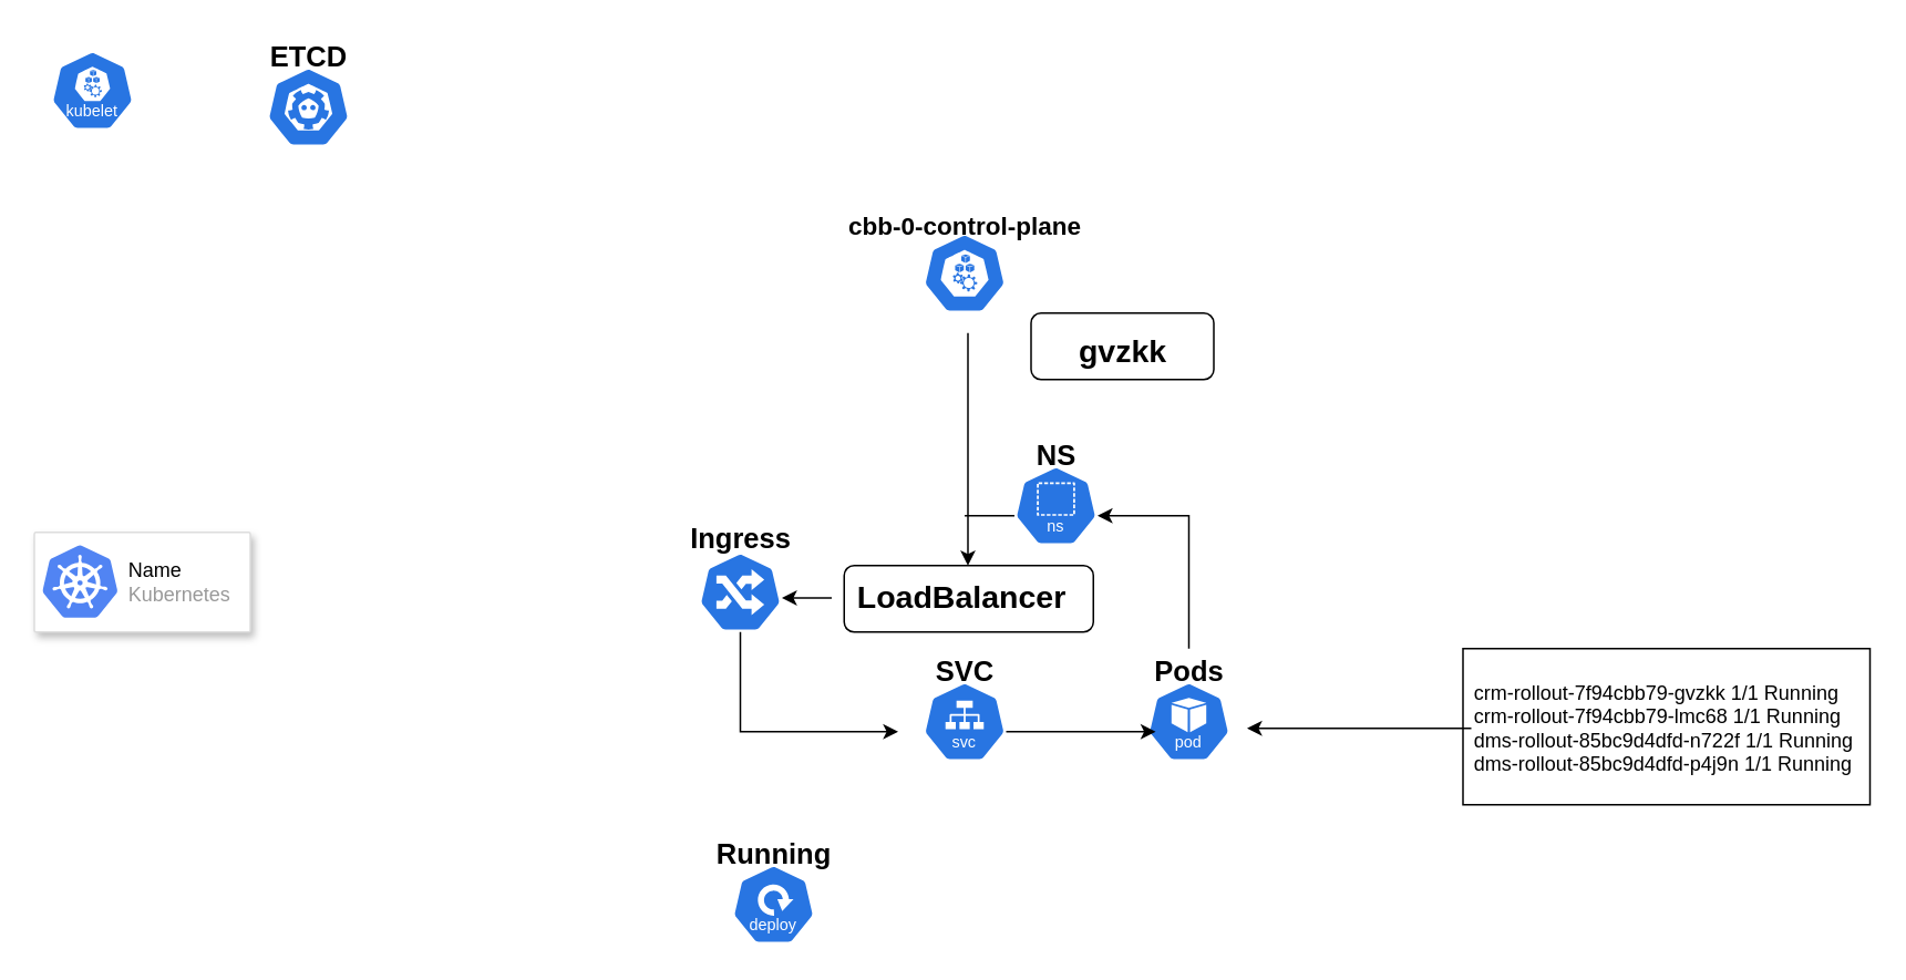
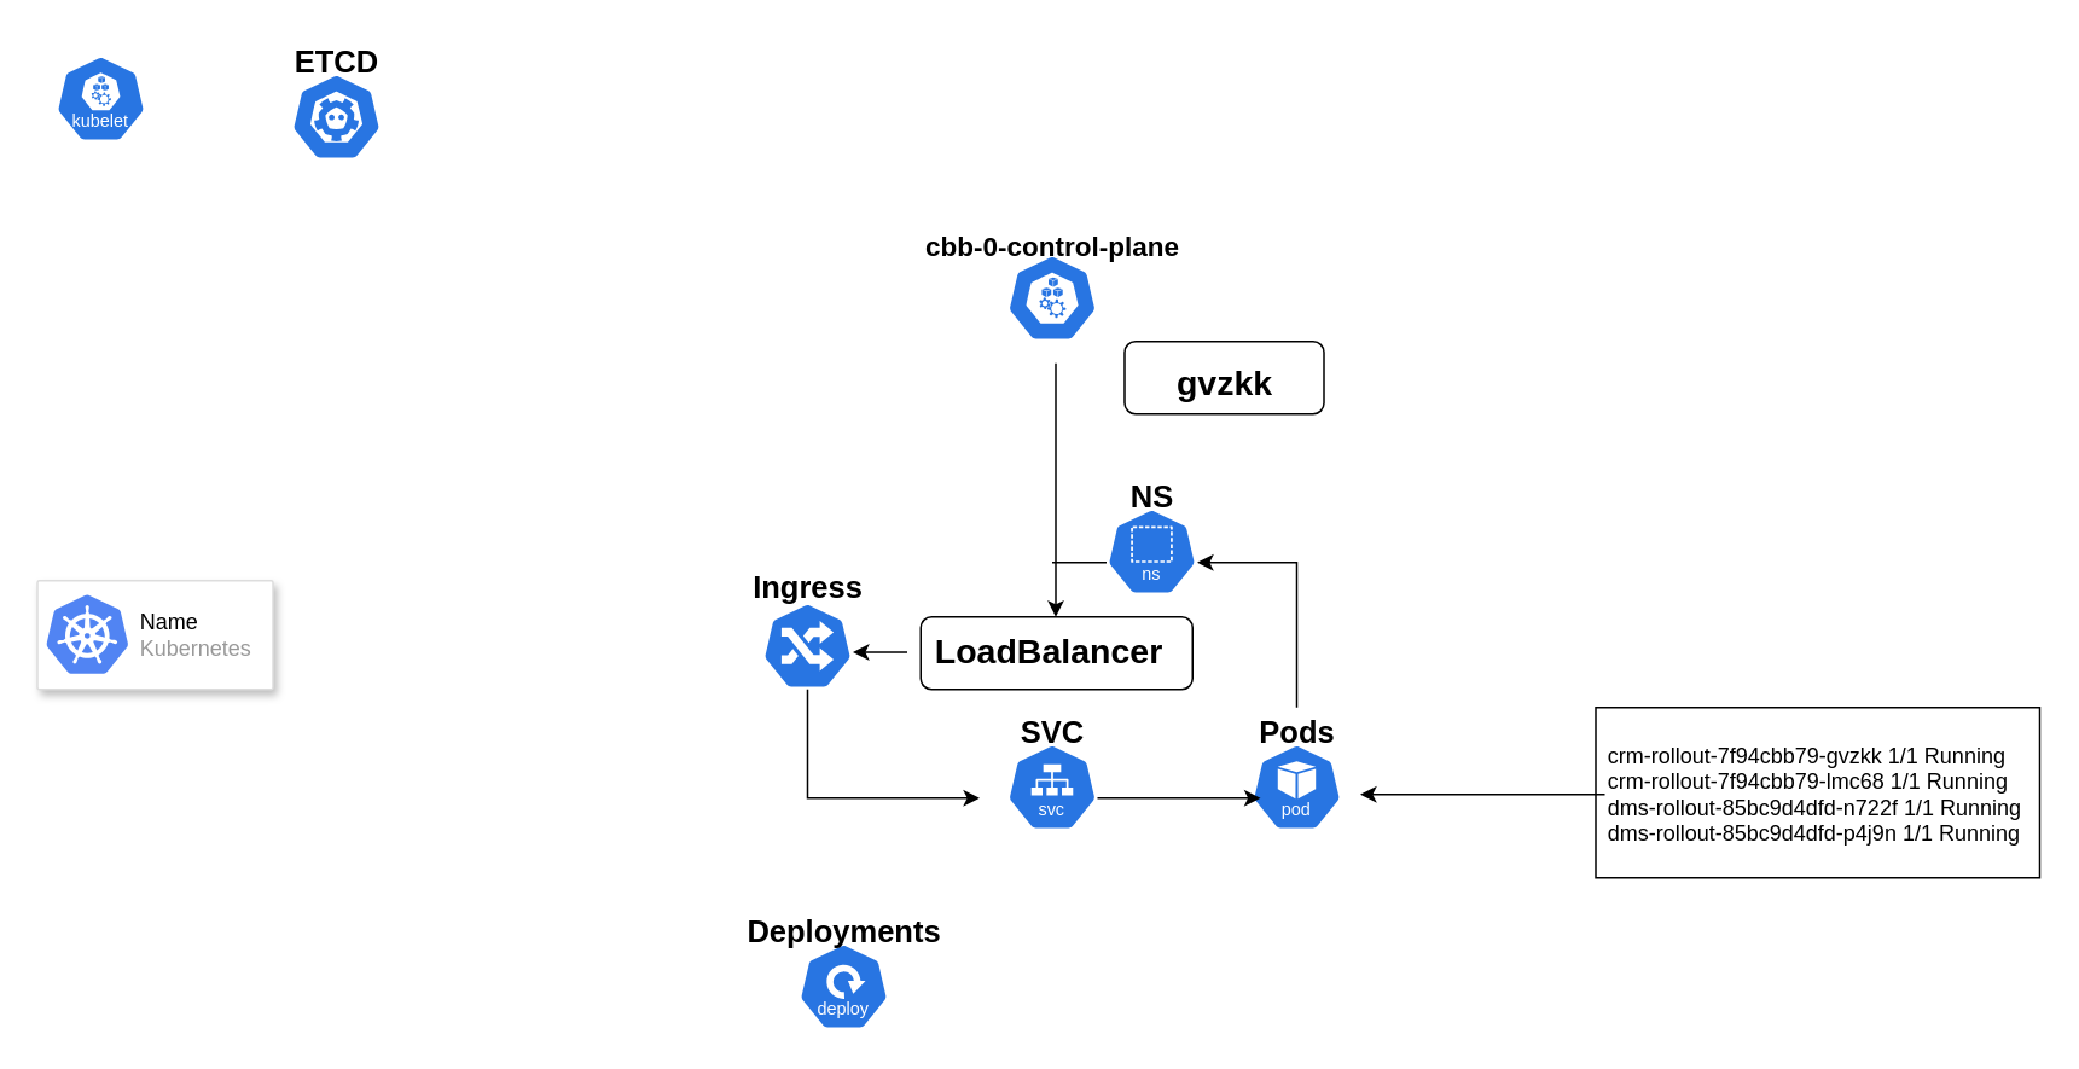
  <mxCell id="0" />
  <mxCell id="1" parent="0" />
  <mxCell id="2" value="" style="strokeColor=#dddddd;shadow=1;strokeWidth=1;rounded=1;absoluteArcSize=1;arcSize=2;" parent="1" vertex="1"><mxGeometry x="20" y="320" width="130" height="60" as="geometry" /></mxCell>
  <mxCell id="3" value="&lt;font color=&quot;#000000&quot;&gt;Name&lt;/font&gt;&lt;br&gt;Kubernetes" style="sketch=0;dashed=0;connectable=0;html=1;fillColor=#5184F3;strokeColor=none;shape=mxgraph.gcp2.kubernetes_logo;part=1;labelPosition=right;verticalLabelPosition=middle;align=left;verticalAlign=middle;spacingLeft=5;fontColor=#999999;fontSize=12;" parent="2" vertex="1"><mxGeometry width="45" height="43.65" relative="1" as="geometry"><mxPoint x="5" y="7.675" as="offset" /></mxGeometry></mxCell>
  <mxCell id="4" value="" style="aspect=fixed;sketch=0;html=1;dashed=0;whitespace=wrap;verticalLabelPosition=bottom;verticalAlign=top;fillColor=#2875E2;strokeColor=#ffffff;points=[[0.005,0.63,0],[0.1,0.2,0],[0.9,0.2,0],[0.5,0,0],[0.995,0.63,0],[0.72,0.99,0],[0.5,1,0],[0.28,0.99,0]];shape=mxgraph.kubernetes.icon2;prIcon=node" parent="1" vertex="1"><mxGeometry x="555" y="140" width="50" height="48" as="geometry" /></mxCell>
  <mxCell id="5" value="&lt;b&gt;&lt;font style=&quot;font-size: 15px;&quot;&gt;cbb-0-control-plane&lt;/font&gt;&lt;/b&gt;" style="text;html=1;align=center;verticalAlign=middle;resizable=0;points=[];autosize=1;strokeColor=none;fillColor=none;" vertex="1" parent="1"><mxGeometry x="485" y="120" width="190" height="30" as="geometry" /></mxCell>
  <mxCell id="6" value="" style="aspect=fixed;sketch=0;html=1;dashed=0;whitespace=wrap;verticalLabelPosition=bottom;verticalAlign=top;fillColor=#2875E2;strokeColor=#ffffff;points=[[0.005,0.63,0],[0.1,0.2,0],[0.9,0.2,0],[0.5,0,0],[0.995,0.63,0],[0.72,0.99,0],[0.5,1,0],[0.28,0.99,0]];shape=mxgraph.kubernetes.icon2;kubernetesLabel=1;prIcon=ns" vertex="1" parent="1"><mxGeometry x="610" y="280" width="50" height="48" as="geometry" /></mxCell>
  <mxCell id="7" value="&lt;b&gt;&lt;font style=&quot;font-size: 17px;&quot;&gt;NS&lt;/font&gt;&lt;/b&gt;" style="text;html=1;align=center;verticalAlign=middle;resizable=0;points=[];autosize=1;strokeColor=none;fillColor=none;" vertex="1" parent="1"><mxGeometry x="610" y="260" width="50" height="30" as="geometry" /></mxCell>
  <mxCell id="8" value="" style="aspect=fixed;sketch=0;html=1;dashed=0;whitespace=wrap;verticalLabelPosition=bottom;verticalAlign=top;fillColor=#2875E2;strokeColor=#ffffff;points=[[0.005,0.63,0],[0.1,0.2,0],[0.9,0.2,0],[0.5,0,0],[0.995,0.63,0],[0.72,0.99,0],[0.5,1,0],[0.28,0.99,0]];shape=mxgraph.kubernetes.icon2;kubernetesLabel=1;prIcon=svc" vertex="1" parent="1"><mxGeometry x="555" y="410" width="50" height="48" as="geometry" /></mxCell>
  <mxCell id="9" value="&lt;b&gt;&lt;font style=&quot;font-size: 17px;&quot;&gt;SVC&lt;/font&gt;&lt;/b&gt;" style="text;html=1;align=center;verticalAlign=middle;resizable=0;points=[];autosize=1;strokeColor=none;fillColor=none;" vertex="1" parent="1"><mxGeometry x="550" y="390" width="60" height="30" as="geometry" /></mxCell>
  <mxCell id="10" value="" style="aspect=fixed;sketch=0;html=1;dashed=0;whitespace=wrap;verticalLabelPosition=bottom;verticalAlign=top;fillColor=#2875E2;strokeColor=#ffffff;points=[[0.005,0.63,0],[0.1,0.2,0],[0.9,0.2,0],[0.5,0,0],[0.995,0.63,0],[0.72,0.99,0],[0.5,1,0],[0.28,0.99,0]];shape=mxgraph.kubernetes.icon2;kubernetesLabel=1;prIcon=pod" vertex="1" parent="1"><mxGeometry x="690" y="410" width="50" height="48" as="geometry" /></mxCell>
  <mxCell id="11" value="&lt;span style=&quot;font-size: 17px;&quot;&gt;&lt;b&gt;Pods&lt;/b&gt;&lt;/span&gt;" style="text;html=1;align=center;verticalAlign=middle;resizable=0;points=[];autosize=1;strokeColor=none;fillColor=none;" vertex="1" parent="1"><mxGeometry x="680" y="390" width="70" height="30" as="geometry" /></mxCell>
  <mxCell id="12" value="" style="aspect=fixed;sketch=0;html=1;dashed=0;whitespace=wrap;verticalLabelPosition=bottom;verticalAlign=top;fillColor=#2875E2;strokeColor=#ffffff;points=[[0.005,0.63,0],[0.1,0.2,0],[0.9,0.2,0],[0.5,0,0],[0.995,0.63,0],[0.72,0.99,0],[0.5,1,0],[0.28,0.99,0]];shape=mxgraph.kubernetes.icon2;kubernetesLabel=1;prIcon=deploy" vertex="1" parent="1"><mxGeometry x="440" y="520" width="50" height="48" as="geometry" /></mxCell>
- <mxCell id="13" value="&lt;b&gt;&lt;font style=&quot;font-size: 17px;&quot;&gt;Running&lt;/font&gt;&lt;/b&gt;" style="text;html=1;align=center;verticalAlign=middle;resizable=0;points=[];autosize=1;strokeColor=none;fillColor=none;" vertex="1" parent="1"><mxGeometry x="400" y="500" width="130" height="30" as="geometry" /></mxCell>
+ <mxCell id="13" value="&lt;b&gt;&lt;font style=&quot;font-size: 17px;&quot;&gt;Deployments&lt;/font&gt;&lt;/b&gt;" style="text;html=1;align=center;verticalAlign=middle;resizable=0;points=[];autosize=1;strokeColor=none;fillColor=none;" vertex="1" parent="1"><mxGeometry x="400" y="500" width="130" height="30" as="geometry" /></mxCell>
  <mxCell id="14" value="" style="rounded=0;whiteSpace=wrap;html=1;" vertex="1" parent="1"><mxGeometry x="880" y="390" width="245" height="94" as="geometry" /></mxCell>
  <mxCell id="15" style="edgeStyle=orthogonalEdgeStyle;rounded=0;orthogonalLoop=1;jettySize=auto;html=1;" edge="1" parent="1" source="16"><mxGeometry relative="1" as="geometry"><mxPoint x="750" y="438" as="targetPoint" /></mxGeometry></mxCell>
  <mxCell id="16" value="crm-rollout-7f94cbb79-gvzkk    1/1   Running&amp;nbsp;&lt;br&gt;crm-rollout-7f94cbb79-lmc68    1/1   Running&amp;nbsp;&lt;br&gt;dms-rollout-85bc9d4dfd-n722f   1/1   Running&amp;nbsp;&lt;br&gt;dms-rollout-85bc9d4dfd-p4j9n   1/1   Running&amp;nbsp;" style="text;whiteSpace=wrap;html=1;" vertex="1" parent="1"><mxGeometry x="885" y="403" width="240" height="70" as="geometry" /></mxCell>
  <mxCell id="17" value="" style="endArrow=classic;html=1;rounded=0;" edge="1" parent="1" source="11"><mxGeometry width="50" height="50" relative="1" as="geometry"><mxPoint x="750" y="310.5" as="sourcePoint" /><mxPoint x="660" y="310" as="targetPoint" /><Array as="points"><mxPoint x="715" y="310" /></Array></mxGeometry></mxCell>
  <mxCell id="18" value="" style="endArrow=classic;html=1;rounded=0;entryX=0.53;entryY=0;entryDx=0;entryDy=0;entryPerimeter=0;" edge="1" parent="1" target="25"><mxGeometry width="50" height="50" relative="1" as="geometry"><mxPoint x="582" y="200" as="sourcePoint" /><mxPoint x="810" y="260" as="targetPoint" /></mxGeometry></mxCell>
  <mxCell id="19" value="" style="aspect=fixed;sketch=0;html=1;dashed=0;whitespace=wrap;verticalLabelPosition=bottom;verticalAlign=top;fillColor=#2875E2;strokeColor=#ffffff;points=[[0.005,0.63,0],[0.1,0.2,0],[0.9,0.2,0],[0.5,0,0],[0.995,0.63,0],[0.72,0.99,0],[0.5,1,0],[0.28,0.99,0]];shape=mxgraph.kubernetes.icon2;prIcon=etcd" vertex="1" parent="1"><mxGeometry x="160" y="40" width="50" height="48" as="geometry" /></mxCell>
  <mxCell id="20" value="&lt;b&gt;&lt;font style=&quot;font-size: 17px;&quot;&gt;ETCD&lt;/font&gt;&lt;/b&gt;" style="text;html=1;align=center;verticalAlign=middle;resizable=0;points=[];autosize=1;strokeColor=none;fillColor=none;" vertex="1" parent="1"><mxGeometry x="150" y="20" width="70" height="30" as="geometry" /></mxCell>
  <mxCell id="21" value="" style="aspect=fixed;sketch=0;html=1;dashed=0;whitespace=wrap;verticalLabelPosition=bottom;verticalAlign=top;fillColor=#2875E2;strokeColor=#ffffff;points=[[0.005,0.63,0],[0.1,0.2,0],[0.9,0.2,0],[0.5,0,0],[0.995,0.63,0],[0.72,0.99,0],[0.5,1,0],[0.28,0.99,0]];shape=mxgraph.kubernetes.icon2;prIcon=ing" vertex="1" parent="1"><mxGeometry x="420" y="332" width="50" height="48" as="geometry" /></mxCell>
  <mxCell id="22" value="&lt;b&gt;&lt;font style=&quot;font-size: 17px;&quot;&gt;Ingress&lt;/font&gt;&lt;/b&gt;" style="text;html=1;align=center;verticalAlign=middle;resizable=0;points=[];autosize=1;strokeColor=none;fillColor=none;" vertex="1" parent="1"><mxGeometry x="405" y="310" width="80" height="30" as="geometry" /></mxCell>
  <mxCell id="23" value="" style="aspect=fixed;sketch=0;html=1;dashed=0;whitespace=wrap;verticalLabelPosition=bottom;verticalAlign=top;fillColor=#2875E2;strokeColor=#ffffff;points=[[0.005,0.63,0],[0.1,0.2,0],[0.9,0.2,0],[0.5,0,0],[0.995,0.63,0],[0.72,0.99,0],[0.5,1,0],[0.28,0.99,0]];shape=mxgraph.kubernetes.icon2;kubernetesLabel=1;prIcon=kubelet" vertex="1" parent="1"><mxGeometry x="30" y="30" width="50" height="48" as="geometry" /></mxCell>
  <mxCell id="24" value="" style="rounded=1;whiteSpace=wrap;html=1;" vertex="1" parent="1"><mxGeometry x="507.5" y="340" width="150" height="40" as="geometry" /></mxCell>
  <mxCell id="25" value="&lt;b&gt;&lt;font style=&quot;font-size: 19px;&quot;&gt;LoadBalancer&lt;/font&gt;&lt;/b&gt;" style="text;html=1;align=center;verticalAlign=middle;resizable=0;points=[];autosize=1;strokeColor=none;fillColor=none;" vertex="1" parent="1"><mxGeometry x="502.5" y="340" width="150" height="40" as="geometry" /></mxCell>
  <mxCell id="26" value="" style="endArrow=classic;html=1;rounded=0;" edge="1" parent="1"><mxGeometry width="50" height="50" relative="1" as="geometry"><mxPoint x="500" y="359.5" as="sourcePoint" /><mxPoint x="470" y="359.5" as="targetPoint" /></mxGeometry></mxCell>
  <mxCell id="27" value="" style="endArrow=classic;html=1;rounded=0;exitX=0.5;exitY=1;exitDx=0;exitDy=0;exitPerimeter=0;" edge="1" parent="1" source="21"><mxGeometry width="50" height="50" relative="1" as="geometry"><mxPoint x="480" y="480" as="sourcePoint" /><mxPoint x="540" y="440" as="targetPoint" /><Array as="points"><mxPoint x="445" y="440" /></Array></mxGeometry></mxCell>
  <mxCell id="28" value="" style="endArrow=none;html=1;rounded=0;" edge="1" parent="1"><mxGeometry width="50" height="50" relative="1" as="geometry"><mxPoint x="580" y="310" as="sourcePoint" /><mxPoint x="610" y="310" as="targetPoint" /></mxGeometry></mxCell>
  <mxCell id="29" value="" style="endArrow=classic;html=1;rounded=0;" edge="1" parent="1"><mxGeometry width="50" height="50" relative="1" as="geometry"><mxPoint x="605" y="440" as="sourcePoint" /><mxPoint x="695" y="440" as="targetPoint" /></mxGeometry></mxCell>
  <mxCell id="30" value="" style="rounded=1;whiteSpace=wrap;html=1;" vertex="1" parent="1"><mxGeometry x="620" y="188" width="110" height="40" as="geometry" /></mxCell>
  <mxCell id="31" value="&lt;b&gt;&lt;font style=&quot;font-size: 19px;&quot;&gt;gvzkk&lt;/font&gt;&lt;/b&gt;" style="text;html=1;align=center;verticalAlign=middle;resizable=0;points=[];autosize=1;strokeColor=none;fillColor=none;" vertex="1" parent="1"><mxGeometry x="620" y="192" width="110" height="40" as="geometry" /></mxCell>
